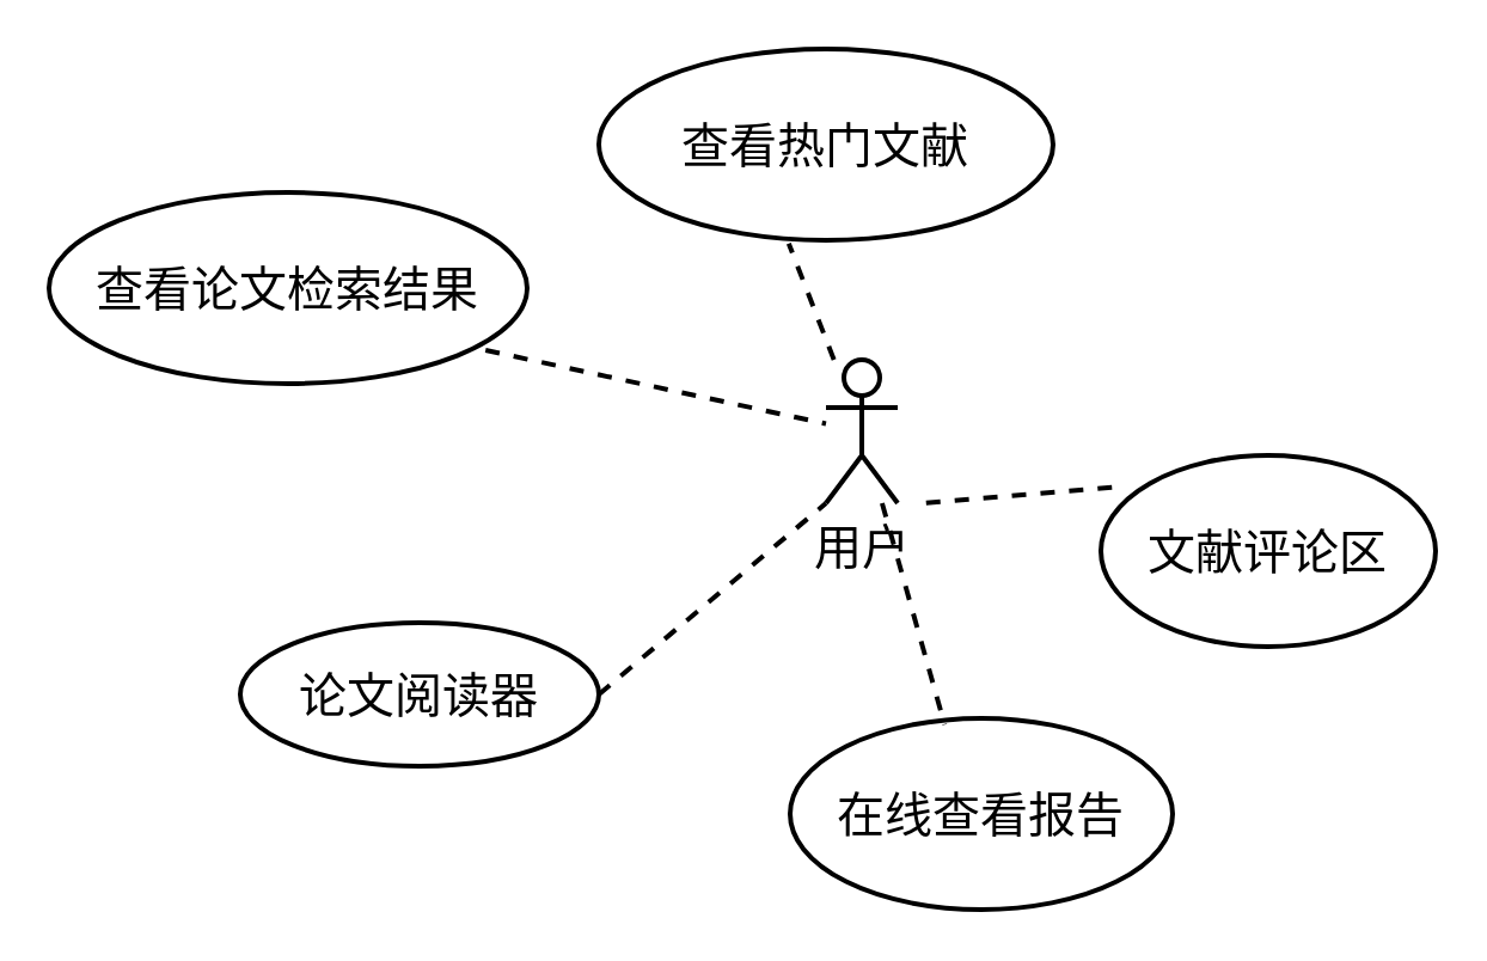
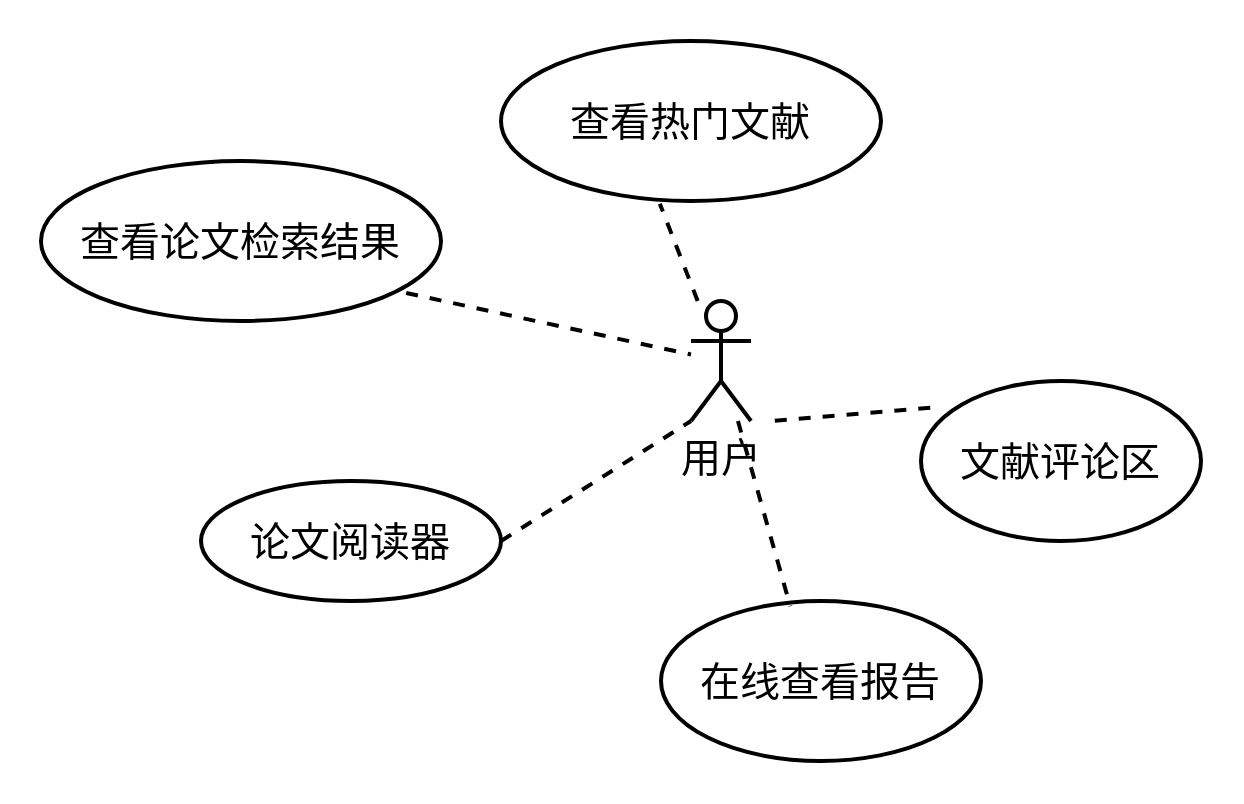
  <mxCell id="0" />
  <mxCell id="1" parent="0" />
  <mxCell id="2" value="用户" style="shape=umlActor;verticalLabelPosition=bottom;verticalAlign=top;html=1;outlineConnect=0;strokeWidth=2;fontSize=20;" vertex="1" parent="1"><mxGeometry x="345" y="150" width="30" height="60" as="geometry" /></mxCell>
  <mxCell id="3" value="查看热门文献" style="ellipse;whiteSpace=wrap;html=1;strokeWidth=2;fontSize=20;" vertex="1" parent="1"><mxGeometry x="250" y="20" width="190" height="80" as="geometry" /></mxCell>
  <mxCell id="4" value="文献评论区" style="ellipse;whiteSpace=wrap;html=1;strokeWidth=2;fontSize=20;" vertex="1" parent="1"><mxGeometry x="460" y="190" width="140" height="80" as="geometry" /></mxCell>
  <mxCell id="5" value="查看论文检索结果" style="ellipse;whiteSpace=wrap;html=1;strokeWidth=2;fontSize=20;" vertex="1" parent="1"><mxGeometry x="20" y="80" width="200" height="80" as="geometry" /></mxCell>
- <mxCell id="6" value="论文阅读器" style="ellipse;whiteSpace=wrap;html=1;strokeWidth=2;fontSize=20;" vertex="1" parent="1"><mxGeometry x="100" y="260" width="150" height="60" as="geometry" /></mxCell>
+ <mxCell id="6" value="论文阅读器" style="ellipse;whiteSpace=wrap;html=1;strokeWidth=2;fontSize=20;" vertex="1" parent="1"><mxGeometry x="100" y="240" width="150" height="60" as="geometry" /></mxCell>
  <mxCell id="7" value="在线查看报告" style="ellipse;whiteSpace=wrap;html=1;strokeWidth=2;fontSize=20;" vertex="1" parent="1"><mxGeometry x="330" y="300" width="160" height="80" as="geometry" /></mxCell>
  <mxCell id="8" value="" style="endArrow=none;dashed=1;html=1;rounded=0;entryX=0.404;entryY=0.033;entryDx=0;entryDy=0;entryPerimeter=0;fontSize=20;strokeWidth=2;" edge="1" parent="1" source="2" target="7"><mxGeometry width="50" height="50" relative="1" as="geometry"><mxPoint x="280" y="200" as="sourcePoint" /><mxPoint x="330" y="150" as="targetPoint" /></mxGeometry></mxCell>
  <mxCell id="9" value="" style="endArrow=none;dashed=1;html=1;rounded=0;entryX=0.418;entryY=1.017;entryDx=0;entryDy=0;entryPerimeter=0;fontSize=20;strokeWidth=2;" edge="1" parent="1" source="2" target="3"><mxGeometry width="50" height="50" relative="1" as="geometry"><mxPoint x="390" y="220" as="sourcePoint" /><mxPoint x="440" y="170" as="targetPoint" /></mxGeometry></mxCell>
  <mxCell id="10" value="" style="endArrow=none;dashed=1;html=1;rounded=0;entryX=0;entryY=1;entryDx=0;entryDy=0;entryPerimeter=0;exitX=1;exitY=0.5;exitDx=0;exitDy=0;fontSize=20;strokeWidth=2;" edge="1" parent="1" source="6" target="2"><mxGeometry width="50" height="50" relative="1" as="geometry"><mxPoint x="80" y="330" as="sourcePoint" /><mxPoint x="130" y="280" as="targetPoint" /></mxGeometry></mxCell>
  <mxCell id="11" value="" style="endArrow=none;dashed=1;html=1;rounded=0;exitX=0.033;exitY=0.167;exitDx=0;exitDy=0;exitPerimeter=0;entryX=1.333;entryY=1;entryDx=0;entryDy=0;entryPerimeter=0;fontSize=20;strokeWidth=2;" edge="1" parent="1" source="4" target="2"><mxGeometry width="50" height="50" relative="1" as="geometry"><mxPoint x="280" y="200" as="sourcePoint" /><mxPoint x="330" y="150" as="targetPoint" /></mxGeometry></mxCell>
  <mxCell id="12" value="" style="endArrow=none;dashed=1;html=1;rounded=0;exitX=0.913;exitY=0.825;exitDx=0;exitDy=0;exitPerimeter=0;fontSize=20;strokeWidth=2;" edge="1" parent="1" source="5" target="2"><mxGeometry width="50" height="50" relative="1" as="geometry"><mxPoint x="210" y="300" as="sourcePoint" /><mxPoint x="260" y="250" as="targetPoint" /></mxGeometry></mxCell>
